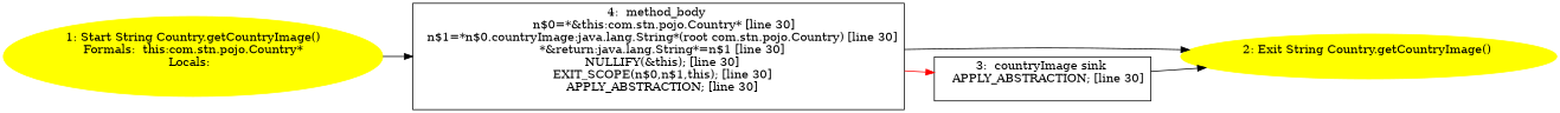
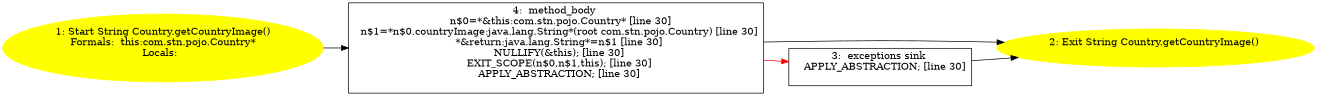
  digraph {
    rankdir=LR
    n1 [color=yellow label="1: Start String Country.getCountryImage()\nFormals:  this:com.stn.pojo.Country*\nLocals:  \n  " style=filled]
    n2 [label="4:  method_body \n   n$0=*&this:com.stn.pojo.Country* [line 30]\n  n$1=*n$0.countryImage:java.lang.String*(root com.stn.pojo.Country) [line 30]\n  *&return:java.lang.String*=n$1 [line 30]\n  NULLIFY(&this); [line 30]\n  EXIT_SCOPE(n$0,n$1,this); [line 30]\n  APPLY_ABSTRACTION; [line 30]\n " shape=box]
    n3 [color=yellow label="2: Exit String Country.getCountryImage() \n  " style=filled]
-   n4 [label="3:  countryImage sink \n   APPLY_ABSTRACTION; [line 30]\n " shape=box]
+   n4 [label="3:  exceptions sink \n   APPLY_ABSTRACTION; [line 30]\n " shape=box]
    n1 -> n2
    n2 -> n3
    n2 -> n4 [color=red]
    n4 -> n3
  }
